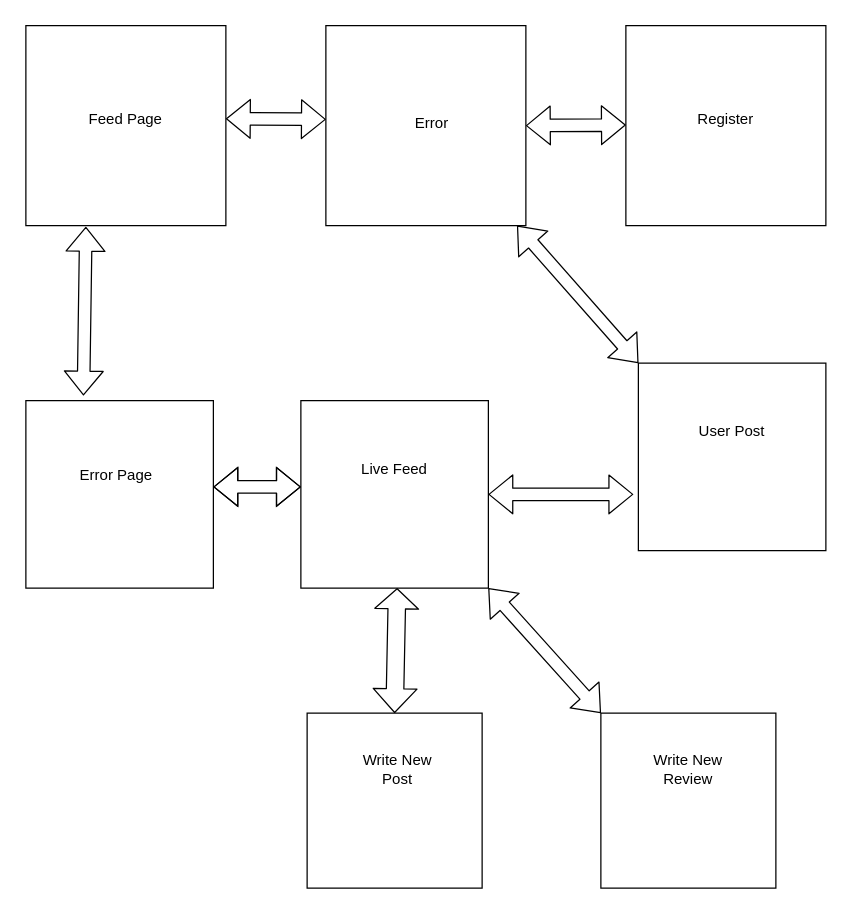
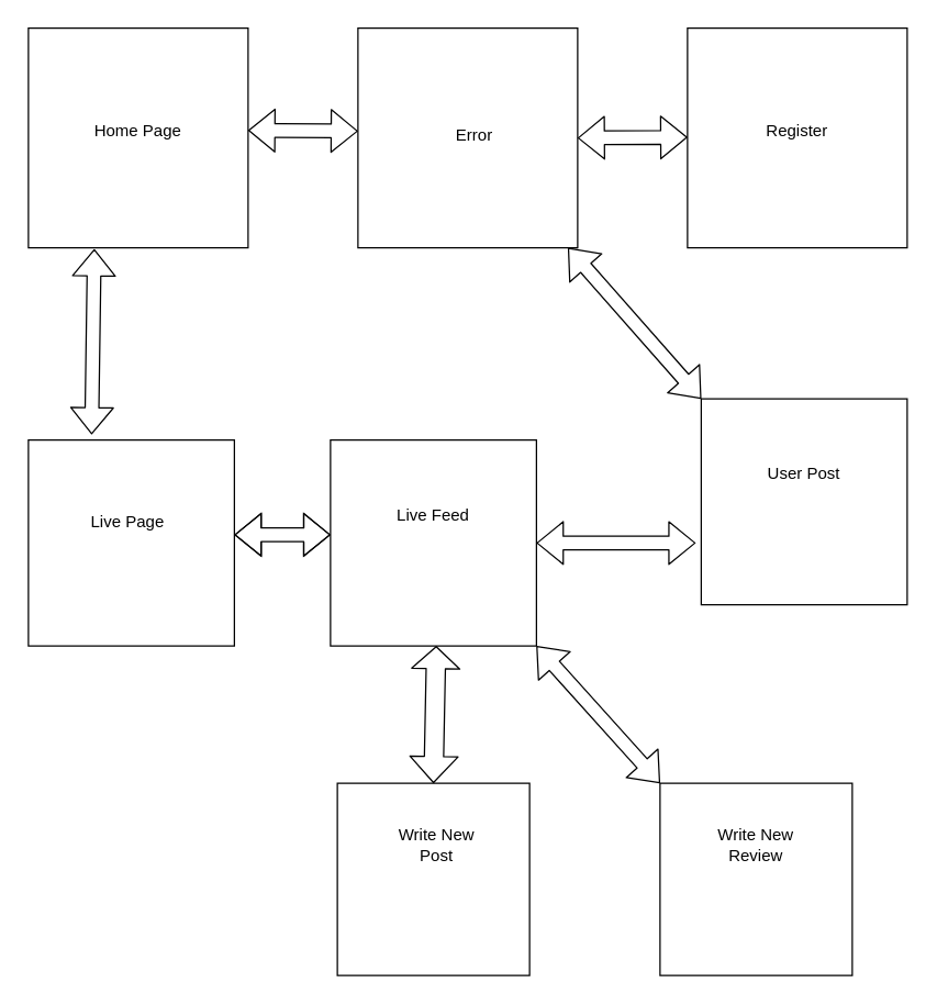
  <mxCell id="0" />
  <mxCell id="1" parent="0" />
  <mxCell id="2" value="" style="whiteSpace=wrap;html=1;aspect=fixed;" vertex="1" parent="1"><mxGeometry x="20" y="20" width="160" height="160" as="geometry" /></mxCell>
- <mxCell id="3" value="Feed Page" style="text;html=1;strokeColor=none;fillColor=none;align=center;verticalAlign=middle;whiteSpace=wrap;rounded=0;" vertex="1" parent="1"><mxGeometry x="60" y="80" width="80" height="30" as="geometry" /></mxCell>
+ <mxCell id="3" value="Home Page" style="text;html=1;strokeColor=none;fillColor=none;align=center;verticalAlign=middle;whiteSpace=wrap;rounded=0;" vertex="1" parent="1"><mxGeometry x="60" y="80" width="80" height="30" as="geometry" /></mxCell>
  <mxCell id="4" value="" style="whiteSpace=wrap;html=1;aspect=fixed;" vertex="1" parent="1"><mxGeometry x="260" y="20" width="160" height="160" as="geometry" /></mxCell>
  <mxCell id="5" value="" style="shape=flexArrow;endArrow=classic;startArrow=classic;html=1;" edge="1" parent="1"><mxGeometry width="100" height="100" relative="1" as="geometry"><mxPoint x="180" y="94.5" as="sourcePoint" /><mxPoint x="260" y="95" as="targetPoint" /></mxGeometry></mxCell>
  <mxCell id="6" value="Error" style="text;html=1;strokeColor=none;fillColor=none;align=center;verticalAlign=middle;whiteSpace=wrap;rounded=0;" vertex="1" parent="1"><mxGeometry x="310" y="85" width="70" height="25" as="geometry" /></mxCell>
  <mxCell id="7" value="" style="whiteSpace=wrap;html=1;aspect=fixed;" vertex="1" parent="1"><mxGeometry x="500" y="20" width="160" height="160" as="geometry" /></mxCell>
  <mxCell id="8" value="Register" style="text;html=1;strokeColor=none;fillColor=none;align=center;verticalAlign=middle;whiteSpace=wrap;rounded=0;" vertex="1" parent="1"><mxGeometry x="540" y="80" width="80" height="30" as="geometry" /></mxCell>
  <mxCell id="9" value="" style="shape=flexArrow;endArrow=classic;startArrow=classic;html=1;" edge="1" parent="1"><mxGeometry width="100" height="100" relative="1" as="geometry"><mxPoint x="420" y="100" as="sourcePoint" /><mxPoint x="500" y="99.5" as="targetPoint" /></mxGeometry></mxCell>
  <mxCell id="10" value="" style="whiteSpace=wrap;html=1;aspect=fixed;" vertex="1" parent="1"><mxGeometry x="510" y="290" width="150" height="150" as="geometry" /></mxCell>
  <mxCell id="11" value="User Post" style="text;html=1;strokeColor=none;fillColor=none;align=center;verticalAlign=middle;whiteSpace=wrap;rounded=0;" vertex="1" parent="1"><mxGeometry x="545" y="330" width="80" height="30" as="geometry" /></mxCell>
  <mxCell id="12" value="" style="whiteSpace=wrap;html=1;aspect=fixed;" vertex="1" parent="1"><mxGeometry x="240" y="320" width="150" height="150" as="geometry" /></mxCell>
  <mxCell id="13" value="Live Feed" style="text;html=1;strokeColor=none;fillColor=none;align=center;verticalAlign=middle;whiteSpace=wrap;rounded=0;" vertex="1" parent="1"><mxGeometry x="285" y="360" width="60" height="30" as="geometry" /></mxCell>
  <mxCell id="14" value="" style="shape=flexArrow;endArrow=classic;startArrow=classic;html=1;entryX=-0.027;entryY=0.7;entryDx=0;entryDy=0;entryPerimeter=0;" edge="1" parent="1" target="10"><mxGeometry width="100" height="100" relative="1" as="geometry"><mxPoint x="390" y="395" as="sourcePoint" /><mxPoint x="320" y="300" as="targetPoint" /></mxGeometry></mxCell>
  <mxCell id="15" value="" style="whiteSpace=wrap;html=1;aspect=fixed;" vertex="1" parent="1"><mxGeometry x="20" y="320" width="150" height="150" as="geometry" /></mxCell>
- <mxCell id="16" value="Error Page" style="text;html=1;strokeColor=none;fillColor=none;align=center;verticalAlign=middle;whiteSpace=wrap;rounded=0;" vertex="1" parent="1"><mxGeometry x="60" y="370" width="65" height="20" as="geometry" /></mxCell>
+ <mxCell id="16" value="Live Page" style="text;html=1;strokeColor=none;fillColor=none;align=center;verticalAlign=middle;whiteSpace=wrap;rounded=0;" vertex="1" parent="1"><mxGeometry x="60" y="370" width="65" height="20" as="geometry" /></mxCell>
  <mxCell id="17" value="" style="shape=flexArrow;endArrow=classic;startArrow=classic;html=1;" edge="1" parent="1"><mxGeometry width="100" height="100" relative="1" as="geometry"><mxPoint x="170" y="389" as="sourcePoint" /><mxPoint x="240" y="389" as="targetPoint" /><Array as="points"><mxPoint x="200" y="389" /></Array></mxGeometry></mxCell>
  <mxCell id="18" value="" style="shape=flexArrow;endArrow=classic;startArrow=classic;html=1;entryX=0.3;entryY=1.006;entryDx=0;entryDy=0;entryPerimeter=0;exitX=0.307;exitY=-0.027;exitDx=0;exitDy=0;exitPerimeter=0;" edge="1" parent="1" source="15" target="2"><mxGeometry width="100" height="100" relative="1" as="geometry"><mxPoint x="70" y="300" as="sourcePoint" /><mxPoint x="70" y="200" as="targetPoint" /><Array as="points" /></mxGeometry></mxCell>
  <mxCell id="19" value="" style="shape=flexArrow;endArrow=classic;startArrow=classic;html=1;" edge="1" parent="1"><mxGeometry width="100" height="100" relative="1" as="geometry"><mxPoint x="413" y="180" as="sourcePoint" /><mxPoint x="510" y="290" as="targetPoint" /></mxGeometry></mxCell>
  <mxCell id="20" value="" style="shape=flexArrow;endArrow=classic;startArrow=classic;html=1;width=14;endSize=5;exitX=0.5;exitY=0;exitDx=0;exitDy=0;" edge="1" parent="1" source="21"><mxGeometry width="100" height="100" relative="1" as="geometry"><mxPoint x="317" y="540" as="sourcePoint" /><mxPoint x="317" y="470" as="targetPoint" /></mxGeometry></mxCell>
  <mxCell id="21" value="" style="whiteSpace=wrap;html=1;aspect=fixed;" vertex="1" parent="1"><mxGeometry x="245" y="570" width="140" height="140" as="geometry" /></mxCell>
  <mxCell id="22" value="Write New Post" style="text;html=1;strokeColor=none;fillColor=none;align=center;verticalAlign=middle;whiteSpace=wrap;rounded=0;" vertex="1" parent="1"><mxGeometry x="285" y="590" width="65" height="50" as="geometry" /></mxCell>
  <mxCell id="23" value="" style="shape=flexArrow;endArrow=classic;startArrow=classic;html=1;exitX=1;exitY=1;exitDx=0;exitDy=0;entryX=0;entryY=0;entryDx=0;entryDy=0;" edge="1" parent="1" source="12" target="24"><mxGeometry width="100" height="100" relative="1" as="geometry"><mxPoint x="445" y="630" as="sourcePoint" /><mxPoint x="490" y="560" as="targetPoint" /></mxGeometry></mxCell>
  <mxCell id="24" value="" style="whiteSpace=wrap;html=1;aspect=fixed;" vertex="1" parent="1"><mxGeometry x="480" y="570" width="140" height="140" as="geometry" /></mxCell>
  <mxCell id="25" value="Write New Review" style="text;html=1;strokeColor=none;fillColor=none;align=center;verticalAlign=middle;whiteSpace=wrap;rounded=0;" vertex="1" parent="1"><mxGeometry x="510" y="600" width="80" height="30" as="geometry" /></mxCell>
